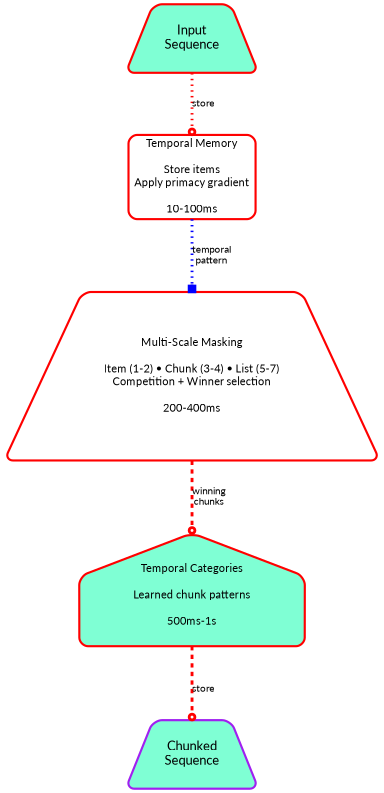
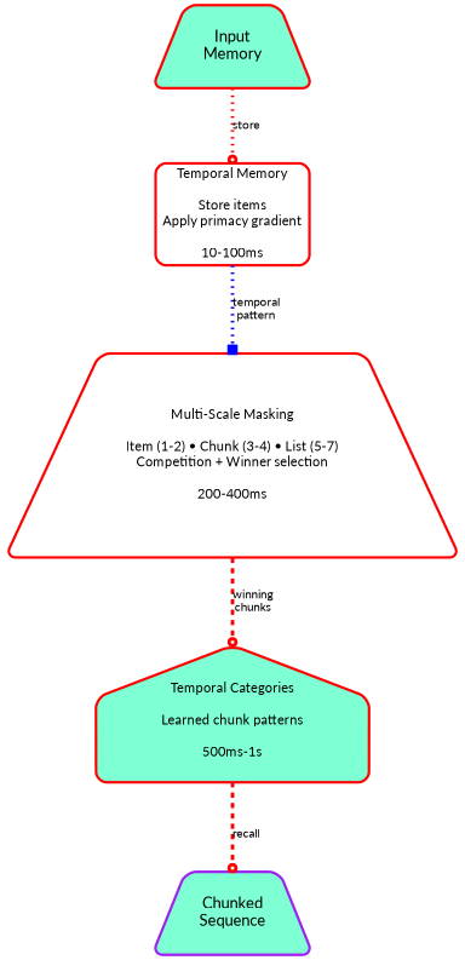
  digraph {
    fontname=Lato
    nodesep=0.8
    rankdir=TB
    ranksep=1.0
    splines=ortho
    node [color=red fillcolor=aquamarine fontname=Lato fontsize=16 penwidth=3 shape=trapezium style="rounded,filled"]
    edge [arrowhead=odot color=red fontname=Lato fontsize=14 penwidth=4 style=dotted]
-   n1 [fontsize=18 label="Input\nSequence"]
+   n1 [fontsize=18 label="Input\nMemory"]
    n2 [fillcolor=white label="Temporal Memory\n\nStore items\nApply primacy gradient\n\n10-100ms" shape=box]
    n3 [fillcolor=white label="Multi-Scale Masking\n\nItem (1-2) • Chunk (3-4) • List (5-7)\nCompetition + Winner selection\n\n200-400ms" style="rounded,filled,bold"]
    n4 [label="Temporal Categories\n\nLearned chunk patterns\n\n500ms-1s" shape=house]
    n5 [color=purple fontsize=18 label="Chunked\nSequence"]
    n1 -> n2 [label=store]
    n2 -> n3 [arrowhead=box color=blue label="temporal\npattern"]
    n3 -> n4 [label="winning\nchunks" style=dashed]
-   n4 -> n5 [label=store style=dashed]
+   n4 -> n5 [label=recall style=dashed]
  }
